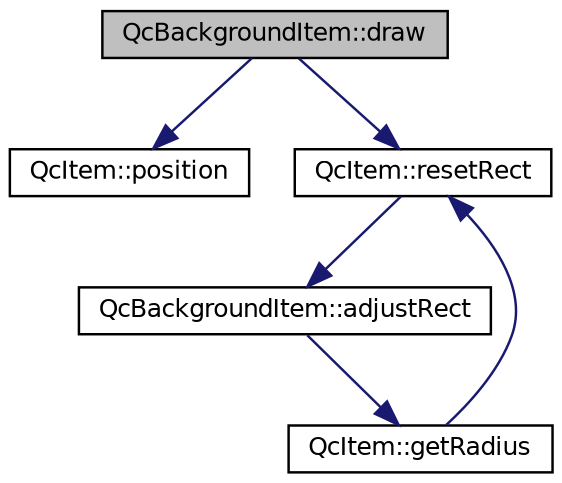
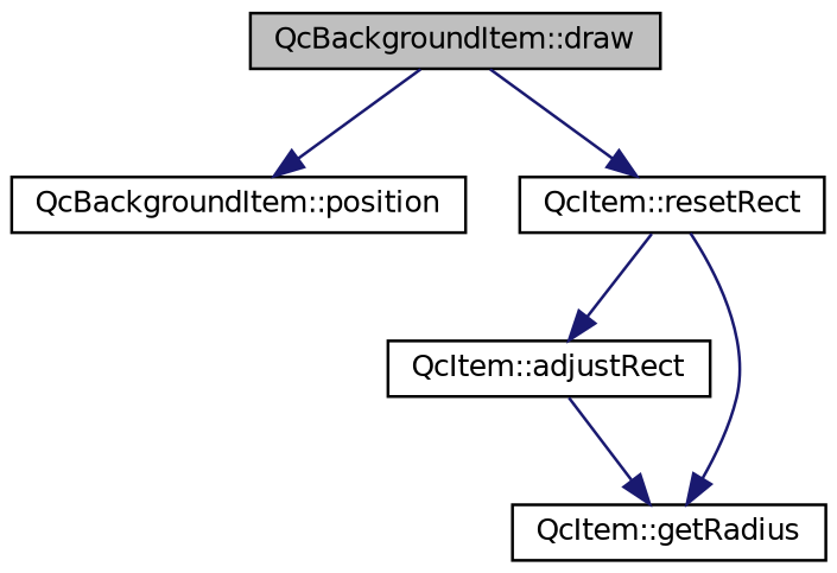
  digraph {
    rankdir=TB
    node [color=black fillcolor=white fontname=Helvetica fontsize=10 shape=record style=filled]
    edge [color=midnightblue fontname=Helvetica fontsize=10 labelfontname=Helvetica labelfontsize=10 style=solid]
    n1 [fillcolor=grey75 fontcolor=black height=0.2 label="QcBackgroundItem::draw" width=0.4]
-   n2 [height=0.2 label="QcItem::position" width=0.4]
+   n2 [height=0.2 label="QcBackgroundItem::position" width=0.4]
    n3 [height=0.2 label="QcItem::resetRect" width=0.4]
-   n4 [height=0.2 label="QcBackgroundItem::adjustRect" width=0.4]
+   n4 [height=0.2 label="QcItem::adjustRect" width=0.4]
    n5 [height=0.2 label="QcItem::getRadius" width=0.4]
    n1 -> n2
    n1 -> n3
    n3 -> n4
-   n5 -> n3
+   n3 -> n5
    n4 -> n5
  }
